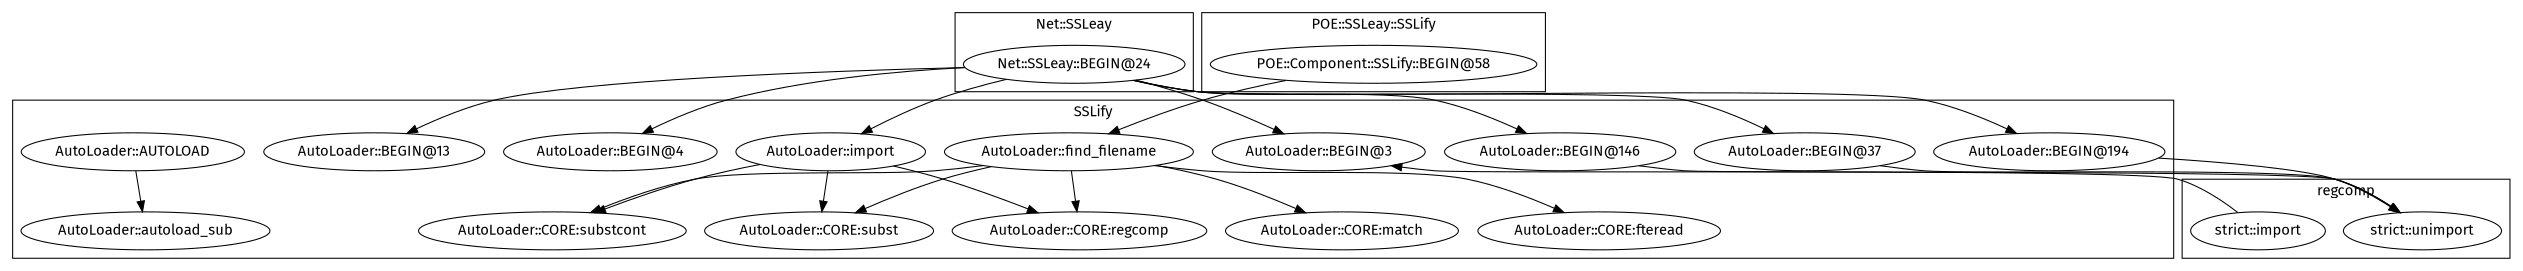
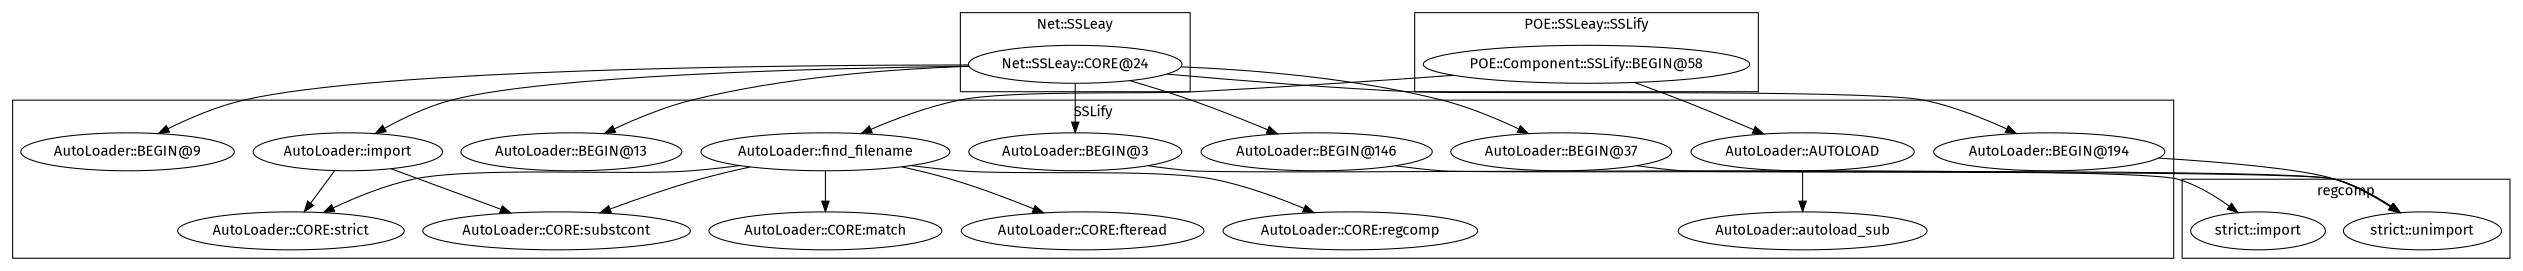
  digraph {
    fontname="Fira Sans"
    node [fontname="Fira Sans"]
    edge [fontname="Fira Sans"]
    "strict::unimport"
    "strict::import"
-   "Net::SSLeay::BEGIN@24"
+   "Net::SSLeay::BEGIN@24" [label="Net::SSLeay::CORE@24"]
    "POE::Component::SSLify::BEGIN@58"
-   "AutoLoader::CORE:subst"
+   "AutoLoader::CORE:subst" [label="AutoLoader::CORE:strict"]
    "AutoLoader::autoload_sub"
    "AutoLoader::BEGIN@194"
    "AutoLoader::BEGIN@13"
    "AutoLoader::find_filename"
    "AutoLoader::CORE:regcomp"
    "AutoLoader::import"
    "AutoLoader::BEGIN@3"
    "AutoLoader::BEGIN@146"
-   "AutoLoader::BEGIN@4"
+   "AutoLoader::BEGIN@4" [label="AutoLoader::BEGIN@9"]
    "AutoLoader::BEGIN@37"
    "AutoLoader::CORE:match"
    "AutoLoader::CORE:substcont"
    "AutoLoader::AUTOLOAD"
    "AutoLoader::CORE:fteread"
    subgraph cluster_1 {
      label=regcomp
      "strict::unimport"
      "strict::import"
    }
    subgraph cluster_2 {
      label="Net::SSLeay"
      "Net::SSLeay::BEGIN@24"
    }
    subgraph cluster_3 {
      label="POE::SSLeay::SSLify"
      "POE::Component::SSLify::BEGIN@58"
    }
    subgraph cluster_4 {
      label=SSLify
      "AutoLoader::CORE:subst"
      "AutoLoader::autoload_sub"
      "AutoLoader::BEGIN@194"
      "AutoLoader::BEGIN@13"
      "AutoLoader::find_filename"
      "AutoLoader::CORE:regcomp"
      "AutoLoader::import"
      "AutoLoader::BEGIN@3"
      "AutoLoader::BEGIN@146"
      "AutoLoader::BEGIN@4"
      "AutoLoader::BEGIN@37"
      "AutoLoader::CORE:match"
      "AutoLoader::CORE:substcont"
      "AutoLoader::AUTOLOAD"
      "AutoLoader::CORE:fteread"
    }
    "Net::SSLeay::BEGIN@24" -> "AutoLoader::BEGIN@194"
    "Net::SSLeay::BEGIN@24" -> "AutoLoader::BEGIN@13"
    "Net::SSLeay::BEGIN@24" -> "AutoLoader::import"
    "Net::SSLeay::BEGIN@24" -> "AutoLoader::BEGIN@3"
    "Net::SSLeay::BEGIN@24" -> "AutoLoader::BEGIN@146"
    "Net::SSLeay::BEGIN@24" -> "AutoLoader::BEGIN@4"
    "Net::SSLeay::BEGIN@24" -> "AutoLoader::BEGIN@37"
    "POE::Component::SSLify::BEGIN@58" -> "AutoLoader::find_filename"
+   "POE::Component::SSLify::BEGIN@58" -> "AutoLoader::AUTOLOAD"
    "AutoLoader::BEGIN@194" -> "strict::unimport"
    "AutoLoader::find_filename" -> "AutoLoader::CORE:subst"
    "AutoLoader::find_filename" -> "AutoLoader::CORE:regcomp"
    "AutoLoader::find_filename" -> "AutoLoader::CORE:match"
    "AutoLoader::find_filename" -> "AutoLoader::CORE:substcont"
    "AutoLoader::find_filename" -> "AutoLoader::CORE:fteread"
    "AutoLoader::import" -> "AutoLoader::CORE:subst"
-   "AutoLoader::import" -> "AutoLoader::CORE:regcomp"
    "AutoLoader::import" -> "AutoLoader::CORE:substcont"
-   "strict::import" -> "AutoLoader::BEGIN@3"
+   "AutoLoader::BEGIN@3" -> "strict::import"
    "AutoLoader::BEGIN@146" -> "strict::unimport"
    "AutoLoader::BEGIN@37" -> "strict::unimport"
    "AutoLoader::AUTOLOAD" -> "AutoLoader::autoload_sub"
  }
